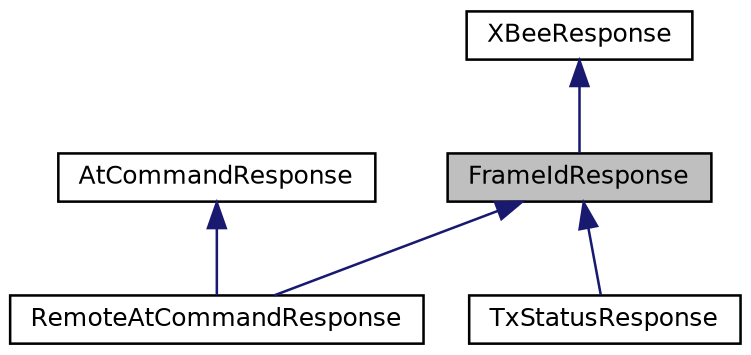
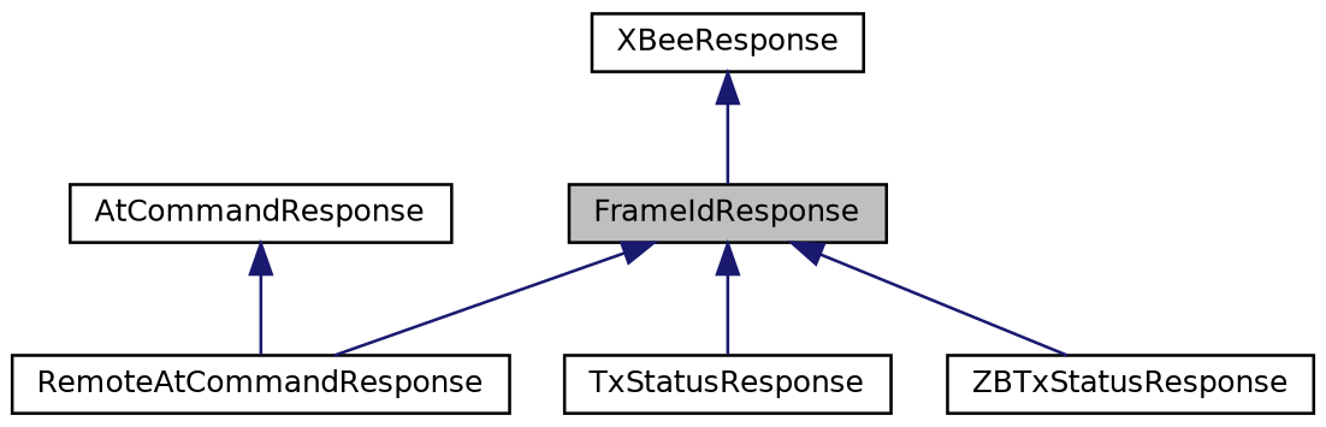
  digraph {
    node [color=black fillcolor=white fontname=Helvetica fontsize=10 shape=record style=filled]
    edge [color=midnightblue dir=back fontname=Helvetica fontsize=10 labelfontname=Helvetica labelfontsize=10 style=solid]
    n1 [fillcolor=grey75 fontcolor=black height=0.2 label=FrameIdResponse width=0.4]
    n2 [height=0.2 label=TxStatusResponse width=0.4]
+   n3 [height=0.2 label=ZBTxStatusResponse width=0.4]
    n4 [height=0.2 label=RemoteAtCommandResponse width=0.4]
    n5 [height=0.2 label=AtCommandResponse width=0.4]
    n6 [height=0.2 label=XBeeResponse width=0.4]
    n1 -> n2
+   n1 -> n3
    n1 -> n4
    n5 -> n4
    n6 -> n1
  }
